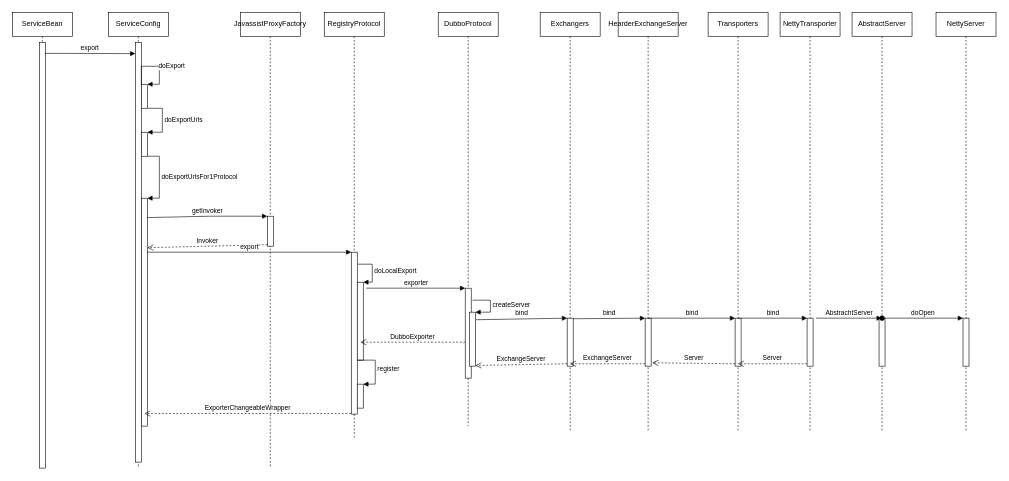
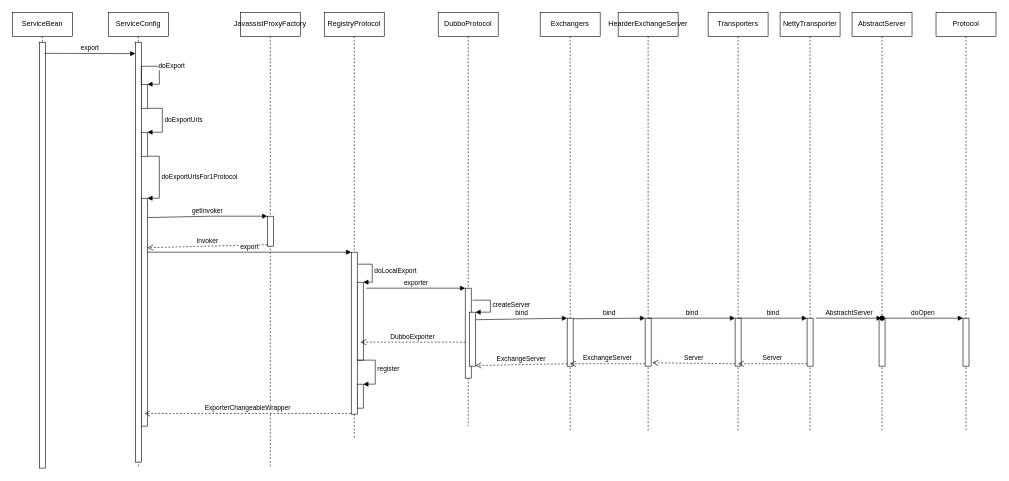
  <mxCell id="0" />
  <mxCell id="1" parent="0" />
  <mxCell id="2" value="ServiceBean" style="shape=umlLifeline;perimeter=lifelinePerimeter;whiteSpace=wrap;html=1;container=1;collapsible=0;recursiveResize=0;outlineConnect=0;" vertex="1" parent="1"><mxGeometry x="20" y="20" width="100" height="760" as="geometry" /></mxCell>
  <mxCell id="3" value="" style="html=1;points=[];perimeter=orthogonalPerimeter;" vertex="1" parent="2"><mxGeometry x="45" y="50" width="10" height="710" as="geometry" /></mxCell>
  <mxCell id="4" value="ServiceConfig" style="shape=umlLifeline;perimeter=lifelinePerimeter;whiteSpace=wrap;html=1;container=1;collapsible=0;recursiveResize=0;outlineConnect=0;" vertex="1" parent="1"><mxGeometry x="180" y="20" width="100" height="760" as="geometry" /></mxCell>
  <mxCell id="5" value="" style="html=1;points=[];perimeter=orthogonalPerimeter;" vertex="1" parent="4"><mxGeometry x="45" y="50" width="10" height="700" as="geometry" /></mxCell>
  <mxCell id="6" value="" style="html=1;points=[];perimeter=orthogonalPerimeter;" vertex="1" parent="4"><mxGeometry x="55" y="120" width="10" height="40" as="geometry" /></mxCell>
  <mxCell id="7" value="doExport" style="edgeStyle=orthogonalEdgeStyle;html=1;align=left;spacingLeft=2;endArrow=block;rounded=0;entryX=1;entryY=0;" edge="1" target="6" parent="4"><mxGeometry relative="1" as="geometry"><mxPoint x="55" y="120" as="sourcePoint" /><Array as="points"><mxPoint x="55" y="90" /><mxPoint x="85" y="90" /><mxPoint x="85" y="120" /></Array></mxGeometry></mxCell>
  <mxCell id="8" value="" style="html=1;points=[];perimeter=orthogonalPerimeter;" vertex="1" parent="4"><mxGeometry x="55" y="200" width="10" height="40" as="geometry" /></mxCell>
  <mxCell id="9" value="doExportUrls" style="edgeStyle=orthogonalEdgeStyle;html=1;align=left;spacingLeft=2;endArrow=block;rounded=0;entryX=1;entryY=0;exitX=0.994;exitY=1.002;exitDx=0;exitDy=0;exitPerimeter=0;" edge="1" target="8" parent="4" source="6"><mxGeometry x="-0.001" relative="1" as="geometry"><mxPoint x="60" y="210" as="sourcePoint" /><Array as="points"><mxPoint x="90" y="160" /><mxPoint x="90" y="200" /></Array><mxPoint as="offset" /></mxGeometry></mxCell>
  <mxCell id="10" value="" style="html=1;points=[];perimeter=orthogonalPerimeter;" vertex="1" parent="4"><mxGeometry x="55" y="310" width="10" height="380" as="geometry" /></mxCell>
  <mxCell id="11" value="doExportUrlsFor1Protocol" style="edgeStyle=orthogonalEdgeStyle;html=1;align=left;spacingLeft=2;endArrow=block;rounded=0;entryX=1;entryY=0;" edge="1" target="10" parent="4"><mxGeometry relative="1" as="geometry"><mxPoint x="65" y="240" as="sourcePoint" /><Array as="points"><mxPoint x="85" y="240" /><mxPoint x="85" y="310" /></Array></mxGeometry></mxCell>
  <mxCell id="12" value="export" style="html=1;verticalAlign=bottom;endArrow=block;rounded=0;exitX=0.917;exitY=0.026;exitDx=0;exitDy=0;exitPerimeter=0;entryX=0;entryY=0.027;entryDx=0;entryDy=0;entryPerimeter=0;" edge="1" parent="1" source="3" target="5"><mxGeometry width="80" relative="1" as="geometry"><mxPoint x="80" y="90" as="sourcePoint" /><mxPoint x="160" y="90" as="targetPoint" /></mxGeometry></mxCell>
  <mxCell id="13" value="JavassistProxyFactory" style="shape=umlLifeline;perimeter=lifelinePerimeter;whiteSpace=wrap;html=1;container=1;collapsible=0;recursiveResize=0;outlineConnect=0;" vertex="1" parent="1"><mxGeometry x="400" y="20" width="100" height="760" as="geometry" /></mxCell>
  <mxCell id="14" value="" style="html=1;points=[];perimeter=orthogonalPerimeter;" vertex="1" parent="13"><mxGeometry x="45" y="340" width="10" height="50" as="geometry" /></mxCell>
  <mxCell id="15" value="Invoker" style="html=1;verticalAlign=bottom;endArrow=open;dashed=1;endSize=8;exitX=0;exitY=0.95;rounded=0;entryX=1;entryY=0.217;entryDx=0;entryDy=0;entryPerimeter=0;" edge="1" source="14" parent="1" target="10"><mxGeometry relative="1" as="geometry"><mxPoint x="250" y="408" as="targetPoint" /></mxGeometry></mxCell>
  <mxCell id="16" value="getInvoker" style="html=1;verticalAlign=bottom;endArrow=block;entryX=0;entryY=0;rounded=0;exitX=0.995;exitY=0.085;exitDx=0;exitDy=0;exitPerimeter=0;" edge="1" target="14" parent="1" source="10"><mxGeometry relative="1" as="geometry"><mxPoint x="250" y="360" as="sourcePoint" /><Array as="points"><mxPoint x="350" y="360" /></Array></mxGeometry></mxCell>
  <mxCell id="17" value="RegistryProtocol" style="shape=umlLifeline;perimeter=lifelinePerimeter;whiteSpace=wrap;html=1;container=1;collapsible=0;recursiveResize=0;outlineConnect=0;" vertex="1" parent="1"><mxGeometry x="540" y="20" width="100" height="710" as="geometry" /></mxCell>
  <mxCell id="18" value="" style="html=1;points=[];perimeter=orthogonalPerimeter;" vertex="1" parent="17"><mxGeometry x="45" y="400" width="10" height="270" as="geometry" /></mxCell>
  <mxCell id="19" value="" style="html=1;points=[];perimeter=orthogonalPerimeter;" vertex="1" parent="17"><mxGeometry x="55" y="450" width="10" height="130" as="geometry" /></mxCell>
  <mxCell id="20" value="doLocalExport" style="edgeStyle=orthogonalEdgeStyle;html=1;align=left;spacingLeft=2;endArrow=block;rounded=0;entryX=1;entryY=0;" edge="1" target="19" parent="17"><mxGeometry relative="1" as="geometry"><mxPoint x="56" y="420" as="sourcePoint" /><Array as="points"><mxPoint x="80" y="420" /><mxPoint x="80" y="450" /></Array></mxGeometry></mxCell>
  <mxCell id="21" value="" style="html=1;points=[];perimeter=orthogonalPerimeter;" vertex="1" parent="17"><mxGeometry x="55" y="620" width="10" height="40" as="geometry" /></mxCell>
  <mxCell id="22" value="register" style="edgeStyle=orthogonalEdgeStyle;html=1;align=left;spacingLeft=2;endArrow=block;rounded=0;entryX=1;entryY=0;" edge="1" target="21" parent="17"><mxGeometry relative="1" as="geometry"><mxPoint x="55" y="580" as="sourcePoint" /><Array as="points"><mxPoint x="55" y="580" /><mxPoint x="85" y="580" /><mxPoint x="85" y="620" /></Array></mxGeometry></mxCell>
  <mxCell id="23" value="ExporterChangeableWrapper" style="html=1;verticalAlign=bottom;endArrow=open;dashed=1;endSize=8;exitX=-0.071;exitY=0.996;rounded=0;exitDx=0;exitDy=0;exitPerimeter=0;" edge="1" source="18" parent="1"><mxGeometry relative="1" as="geometry"><mxPoint x="240" y="689" as="targetPoint" /></mxGeometry></mxCell>
  <mxCell id="24" value="export" style="html=1;verticalAlign=bottom;endArrow=block;entryX=0;entryY=0;rounded=0;" edge="1" target="18" parent="1" source="10"><mxGeometry relative="1" as="geometry"><mxPoint x="480" y="440" as="sourcePoint" /></mxGeometry></mxCell>
  <mxCell id="25" value="DubboProtocol" style="shape=umlLifeline;perimeter=lifelinePerimeter;whiteSpace=wrap;html=1;container=1;collapsible=0;recursiveResize=0;outlineConnect=0;" vertex="1" parent="1"><mxGeometry x="730" y="20" width="100" height="690" as="geometry" /></mxCell>
  <mxCell id="26" value="" style="html=1;points=[];perimeter=orthogonalPerimeter;" vertex="1" parent="25"><mxGeometry x="45" y="460" width="10" height="150" as="geometry" /></mxCell>
  <mxCell id="27" value="" style="html=1;points=[];perimeter=orthogonalPerimeter;" vertex="1" parent="25"><mxGeometry x="52" y="500" width="10" height="90" as="geometry" /></mxCell>
  <mxCell id="28" value="createServer" style="edgeStyle=orthogonalEdgeStyle;html=1;align=left;spacingLeft=2;endArrow=block;rounded=0;entryX=1;entryY=0;" edge="1" target="27" parent="25"><mxGeometry relative="1" as="geometry"><mxPoint x="57" y="480" as="sourcePoint" /><Array as="points"><mxPoint x="87" y="480" /></Array></mxGeometry></mxCell>
  <mxCell id="29" value="exporter" style="html=1;verticalAlign=bottom;endArrow=block;entryX=0;entryY=0;rounded=0;" edge="1" target="26" parent="1"><mxGeometry relative="1" as="geometry"><mxPoint x="610" y="480" as="sourcePoint" /></mxGeometry></mxCell>
  <mxCell id="30" value="Exchangers" style="shape=umlLifeline;perimeter=lifelinePerimeter;whiteSpace=wrap;html=1;container=1;collapsible=0;recursiveResize=0;outlineConnect=0;" vertex="1" parent="1"><mxGeometry x="900" y="20" width="100" height="700" as="geometry" /></mxCell>
  <mxCell id="31" value="" style="html=1;points=[];perimeter=orthogonalPerimeter;" vertex="1" parent="30"><mxGeometry x="45" y="510" width="10" height="80" as="geometry" /></mxCell>
  <mxCell id="32" value="HearderExchangeServer" style="shape=umlLifeline;perimeter=lifelinePerimeter;whiteSpace=wrap;html=1;container=1;collapsible=0;recursiveResize=0;outlineConnect=0;" vertex="1" parent="1"><mxGeometry x="1030" y="20" width="100" height="700" as="geometry" /></mxCell>
  <mxCell id="33" value="" style="html=1;points=[];perimeter=orthogonalPerimeter;" vertex="1" parent="32"><mxGeometry x="45" y="510" width="10" height="80" as="geometry" /></mxCell>
  <mxCell id="34" value="Transporters" style="shape=umlLifeline;perimeter=lifelinePerimeter;whiteSpace=wrap;html=1;container=1;collapsible=0;recursiveResize=0;outlineConnect=0;" vertex="1" parent="1"><mxGeometry x="1180" y="20" width="100" height="700" as="geometry" /></mxCell>
  <mxCell id="35" value="" style="html=1;points=[];perimeter=orthogonalPerimeter;" vertex="1" parent="34"><mxGeometry x="45" y="510" width="10" height="80" as="geometry" /></mxCell>
  <mxCell id="36" value="NettyTransporter" style="shape=umlLifeline;perimeter=lifelinePerimeter;whiteSpace=wrap;html=1;container=1;collapsible=0;recursiveResize=0;outlineConnect=0;" vertex="1" parent="1"><mxGeometry x="1300" y="20" width="100" height="700" as="geometry" /></mxCell>
  <mxCell id="37" value="" style="html=1;points=[];perimeter=orthogonalPerimeter;" vertex="1" parent="36"><mxGeometry x="45" y="510" width="10" height="80" as="geometry" /></mxCell>
  <mxCell id="38" value="AbstrachtServer" style="html=1;verticalAlign=bottom;endArrow=block;rounded=0;" edge="1" parent="36" target="39"><mxGeometry width="80" relative="1" as="geometry"><mxPoint x="60" y="510" as="sourcePoint" /><mxPoint x="150" y="510" as="targetPoint" /></mxGeometry></mxCell>
  <mxCell id="39" value="AbstractServer" style="shape=umlLifeline;perimeter=lifelinePerimeter;whiteSpace=wrap;html=1;container=1;collapsible=0;recursiveResize=0;outlineConnect=0;" vertex="1" parent="1"><mxGeometry x="1420" y="20" width="100" height="700" as="geometry" /></mxCell>
  <mxCell id="40" value="" style="html=1;points=[];perimeter=orthogonalPerimeter;" vertex="1" parent="39"><mxGeometry x="45" y="510" width="10" height="80" as="geometry" /></mxCell>
- <mxCell id="41" value="NettyServer" style="shape=umlLifeline;perimeter=lifelinePerimeter;whiteSpace=wrap;html=1;container=1;collapsible=0;recursiveResize=0;outlineConnect=0;" vertex="1" parent="1"><mxGeometry x="1560" y="20" width="100" height="700" as="geometry" /></mxCell>
+ <mxCell id="41" value="Protocol" style="shape=umlLifeline;perimeter=lifelinePerimeter;whiteSpace=wrap;html=1;container=1;collapsible=0;recursiveResize=0;outlineConnect=0;" vertex="1" parent="1"><mxGeometry x="1560" y="20" width="100" height="700" as="geometry" /></mxCell>
  <mxCell id="42" value="" style="html=1;points=[];perimeter=orthogonalPerimeter;" vertex="1" parent="41"><mxGeometry x="45" y="510" width="10" height="80" as="geometry" /></mxCell>
  <mxCell id="43" value="bind" style="html=1;verticalAlign=bottom;endArrow=block;entryX=0;entryY=0;rounded=0;exitX=1.086;exitY=0.14;exitDx=0;exitDy=0;exitPerimeter=0;" edge="1" target="31" parent="1" source="27"><mxGeometry relative="1" as="geometry"><mxPoint x="875" y="530" as="sourcePoint" /></mxGeometry></mxCell>
  <mxCell id="44" value="ExchangeServer" style="html=1;verticalAlign=bottom;endArrow=open;dashed=1;endSize=8;exitX=0;exitY=0.95;rounded=0;entryX=0.99;entryY=0.988;entryDx=0;entryDy=0;entryPerimeter=0;" edge="1" source="31" parent="1" target="27"><mxGeometry relative="1" as="geometry"><mxPoint x="870" y="606" as="targetPoint" /></mxGeometry></mxCell>
  <mxCell id="45" value="bind" style="html=1;verticalAlign=bottom;endArrow=block;entryX=0;entryY=0;rounded=0;exitX=0.966;exitY=0.012;exitDx=0;exitDy=0;exitPerimeter=0;" edge="1" target="33" parent="1" source="31"><mxGeometry relative="1" as="geometry"><mxPoint x="1005" y="530" as="sourcePoint" /></mxGeometry></mxCell>
  <mxCell id="46" value="ExchangeServer" style="html=1;verticalAlign=bottom;endArrow=open;dashed=1;endSize=8;exitX=0;exitY=0.95;rounded=0;" edge="1" source="33" parent="1" target="30"><mxGeometry relative="1" as="geometry"><mxPoint x="1005" y="606" as="targetPoint" /></mxGeometry></mxCell>
  <mxCell id="47" value="bind" style="html=1;verticalAlign=bottom;endArrow=block;entryX=0;entryY=0;rounded=0;" edge="1" target="35" parent="1" source="32"><mxGeometry relative="1" as="geometry"><mxPoint x="1155" y="530" as="sourcePoint" /></mxGeometry></mxCell>
  <mxCell id="48" value="Server" style="html=1;verticalAlign=bottom;endArrow=open;dashed=1;endSize=8;exitX=0;exitY=0.95;rounded=0;entryX=1.19;entryY=0.93;entryDx=0;entryDy=0;entryPerimeter=0;" edge="1" source="35" parent="1" target="33"><mxGeometry relative="1" as="geometry"><mxPoint x="1155" y="606" as="targetPoint" /></mxGeometry></mxCell>
  <mxCell id="49" value="bind" style="html=1;verticalAlign=bottom;endArrow=block;entryX=0;entryY=0;rounded=0;" edge="1" target="37" parent="1" source="34"><mxGeometry relative="1" as="geometry"><mxPoint x="1325" y="530" as="sourcePoint" /></mxGeometry></mxCell>
  <mxCell id="50" value="Server" style="html=1;verticalAlign=bottom;endArrow=open;dashed=1;endSize=8;exitX=0;exitY=0.95;rounded=0;" edge="1" source="37" parent="1" target="34"><mxGeometry relative="1" as="geometry"><mxPoint x="1325" y="606" as="targetPoint" /></mxGeometry></mxCell>
  <mxCell id="51" value="doOpen" style="html=1;verticalAlign=bottom;startArrow=oval;endArrow=block;startSize=8;rounded=0;" edge="1" target="42" parent="1"><mxGeometry relative="1" as="geometry"><mxPoint x="1470" y="530" as="sourcePoint" /><Array as="points" /></mxGeometry></mxCell>
  <mxCell id="52" value="DubboExporter" style="html=1;verticalAlign=bottom;endArrow=open;dashed=1;endSize=8;rounded=0;" edge="1" source="26" parent="1"><mxGeometry relative="1" as="geometry"><mxPoint x="600" y="570" as="targetPoint" /><Array as="points"><mxPoint x="650" y="570" /></Array></mxGeometry></mxCell>
